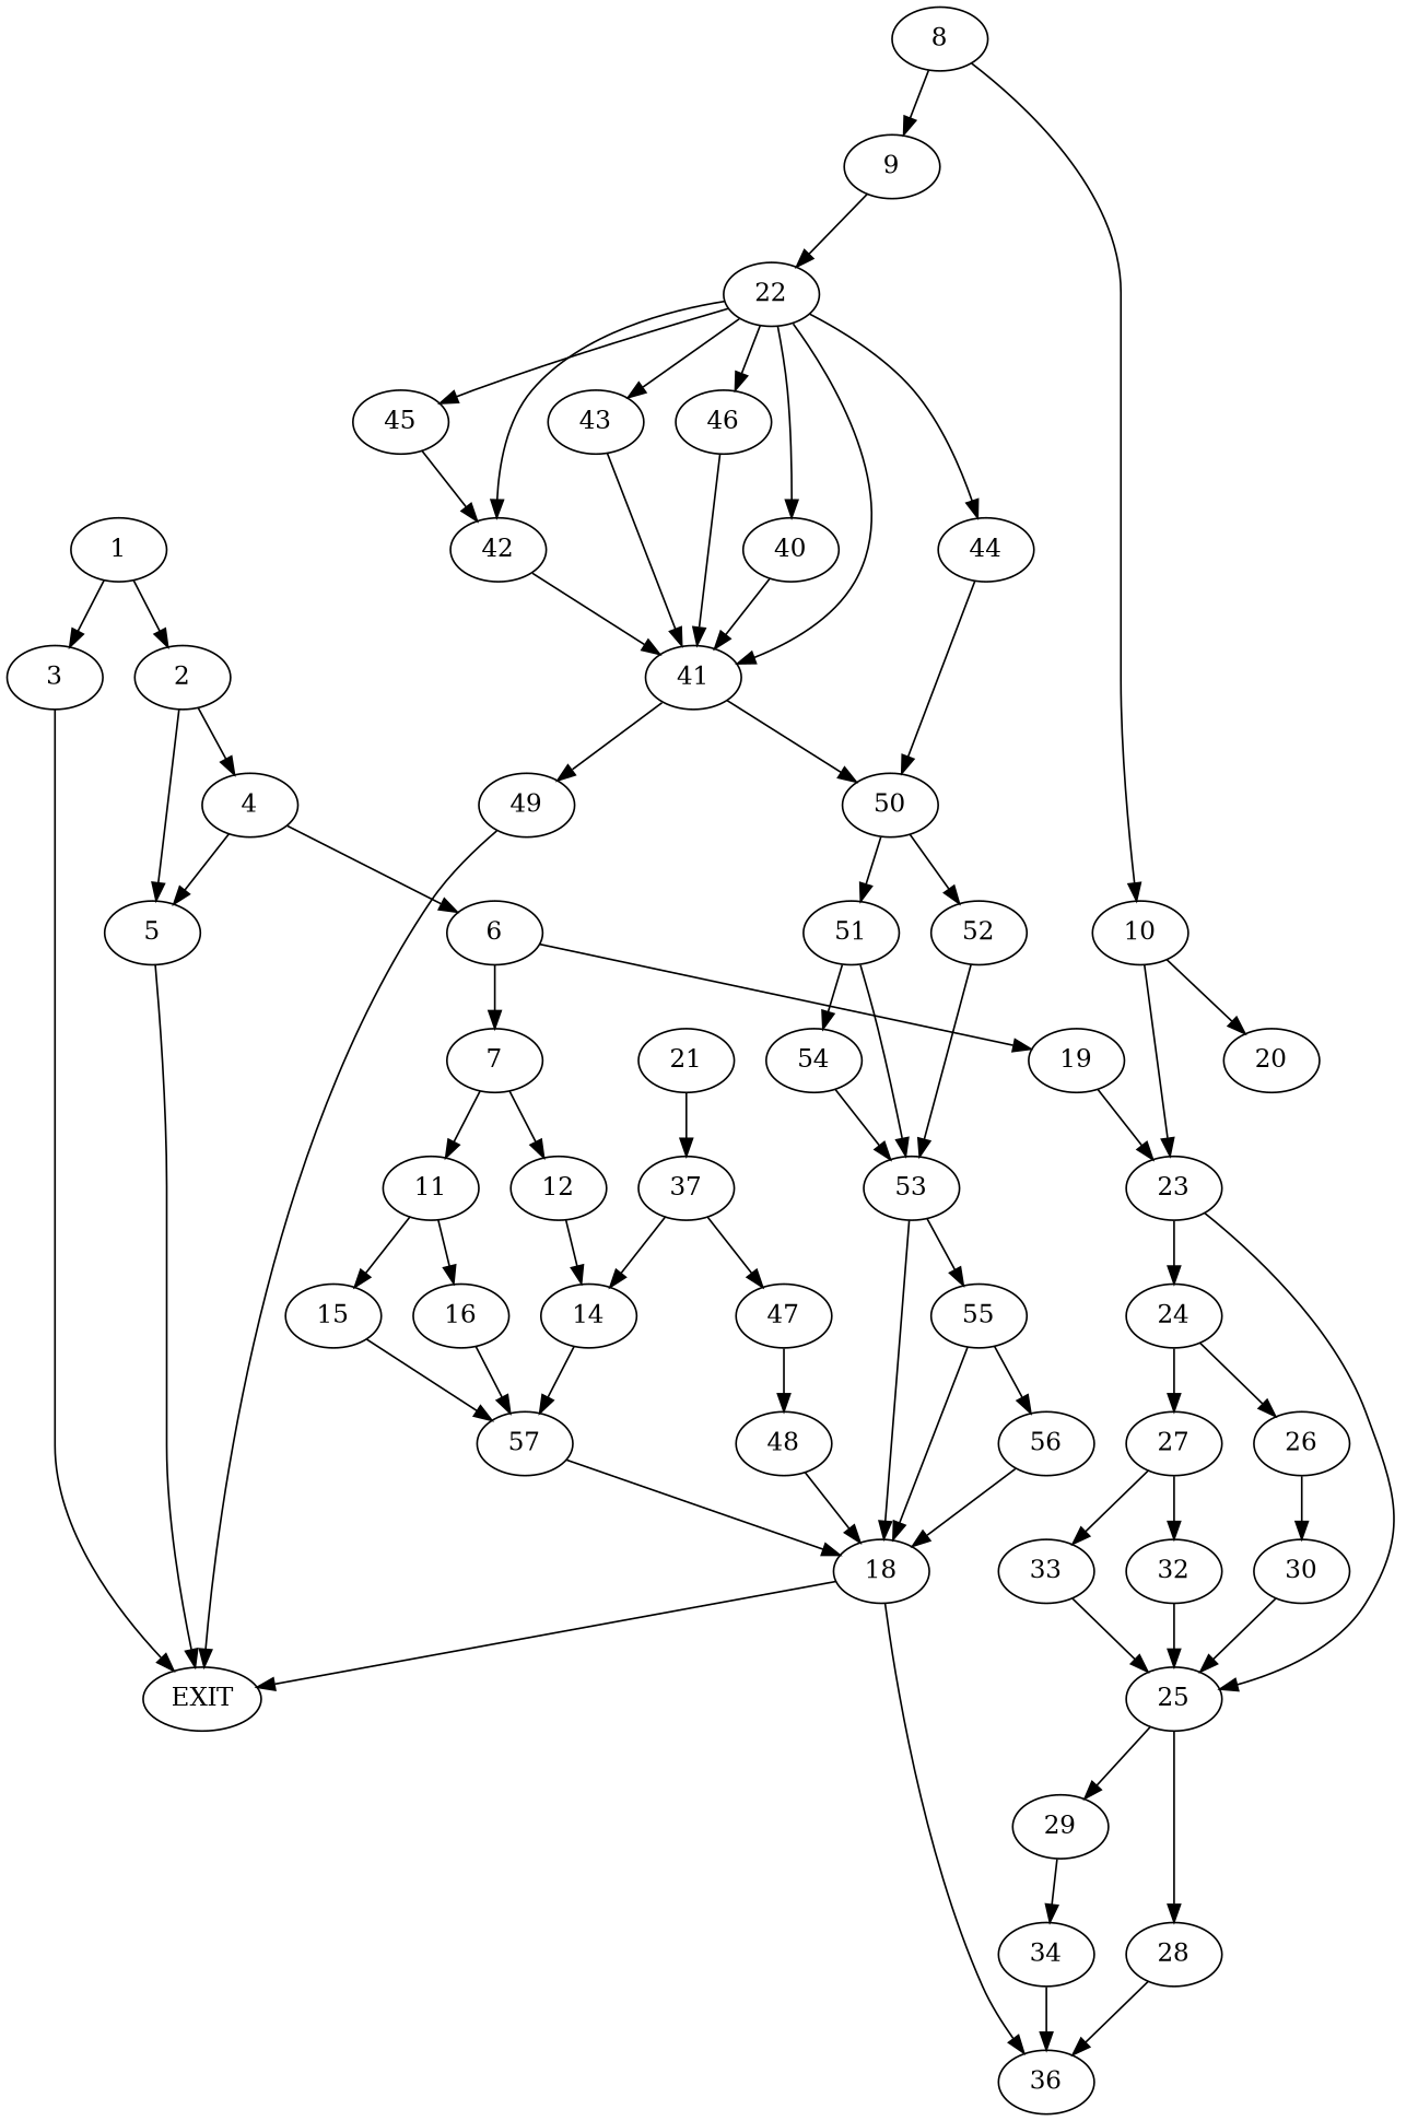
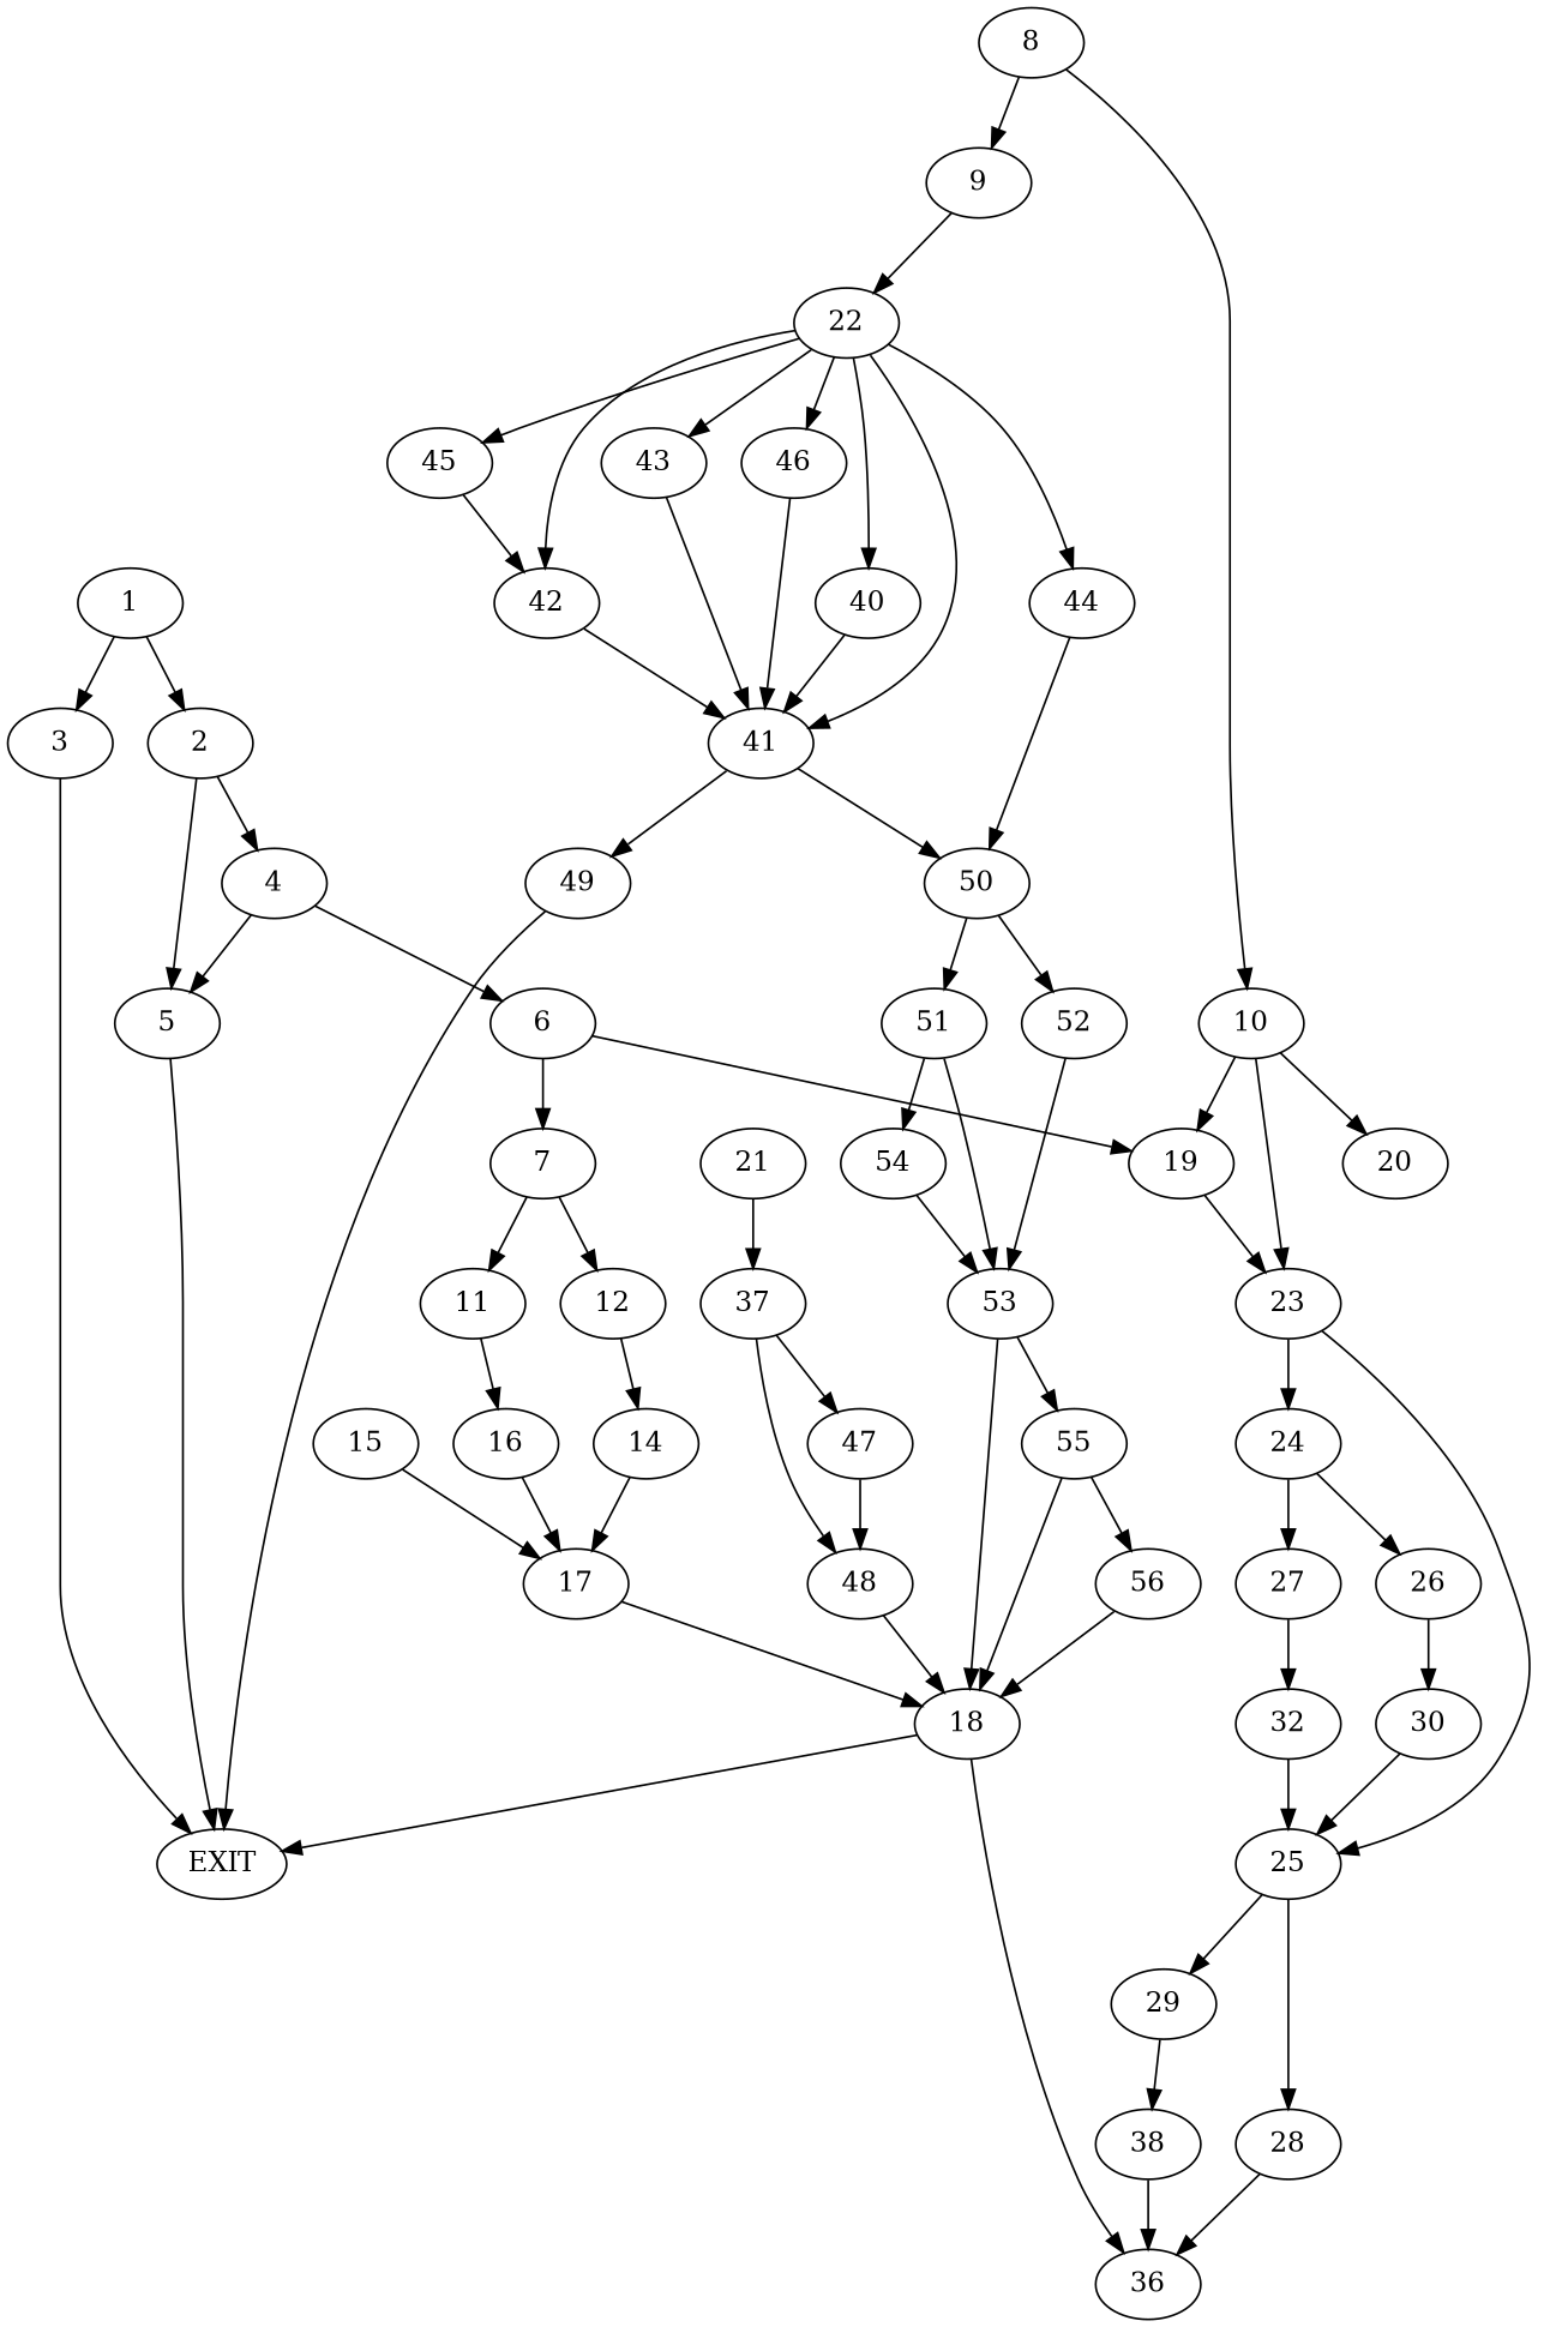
  digraph {
    1
    2
    3
    n4 [label=EXIT]
    4
    5
    6
    7
    19
    11
    12
    8
    9
    10
    15
    16
    14
    22
    20
    23
    21
    37
    40
    41
    42
    43
    44
    45
    46
-   17 [label=57]
+   17
    18
    36
    24
    25
    47
    48
    49
    50
    26
    27
    28
    29
    30
    32
-   33
-   34
+   34 [label=38]
    51
    52
    53
    54
    55
    56
    1 -> 2
    1 -> 3
    2 -> 4
    2 -> 5
    3 -> n4
    4 -> 5
    4 -> 6
    5 -> n4
    6 -> 7
    6 -> 19
    7 -> 11
    7 -> 12
    19 -> 23
-   11 -> 15
    11 -> 16
    12 -> 14
    8 -> 9
    8 -> 10
    9 -> 22
+   10 -> 19
    10 -> 20
    10 -> 23
    15 -> 17
    16 -> 17
    14 -> 17
    22 -> 40
    22 -> 41
    22 -> 42
    22 -> 43
    22 -> 44
    22 -> 45
    22 -> 46
    23 -> 24
    23 -> 25
    21 -> 37
    37 -> 47
-   37 -> 14
+   37 -> 48
    40 -> 41
    41 -> 49
    41 -> 50
    42 -> 41
    43 -> 41
    44 -> 50
    45 -> 42
    46 -> 41
    17 -> 18
    18 -> n4
    18 -> 36
    24 -> 26
    24 -> 27
    25 -> 28
    25 -> 29
    47 -> 48
    48 -> 18
    49 -> n4
    50 -> 51
    50 -> 52
    26 -> 30
    27 -> 32
-   27 -> 33
    28 -> 36
    29 -> 34
    30 -> 25
    32 -> 25
-   33 -> 25
    34 -> 36
    51 -> 53
    51 -> 54
    52 -> 53
    53 -> 18
    53 -> 55
    54 -> 53
    55 -> 18
    55 -> 56
    56 -> 18
  }
